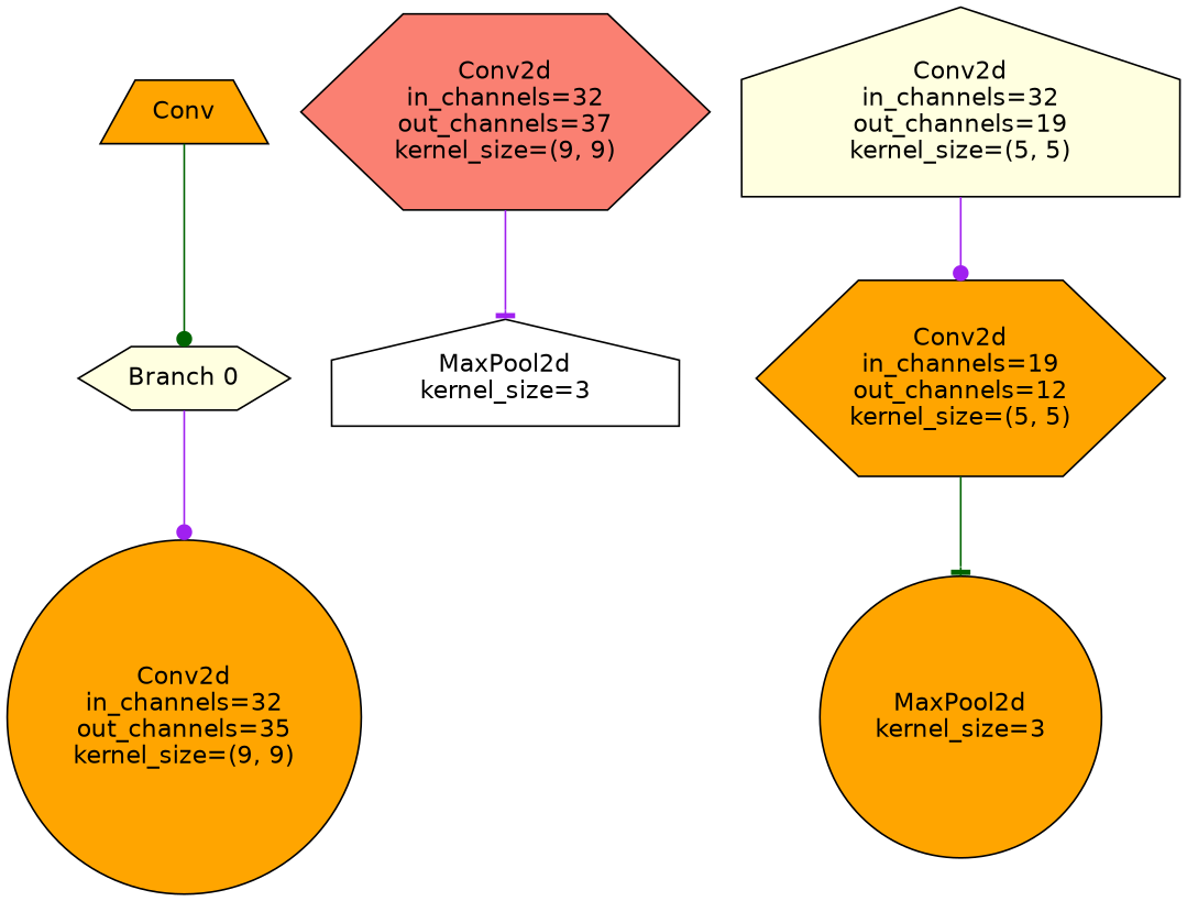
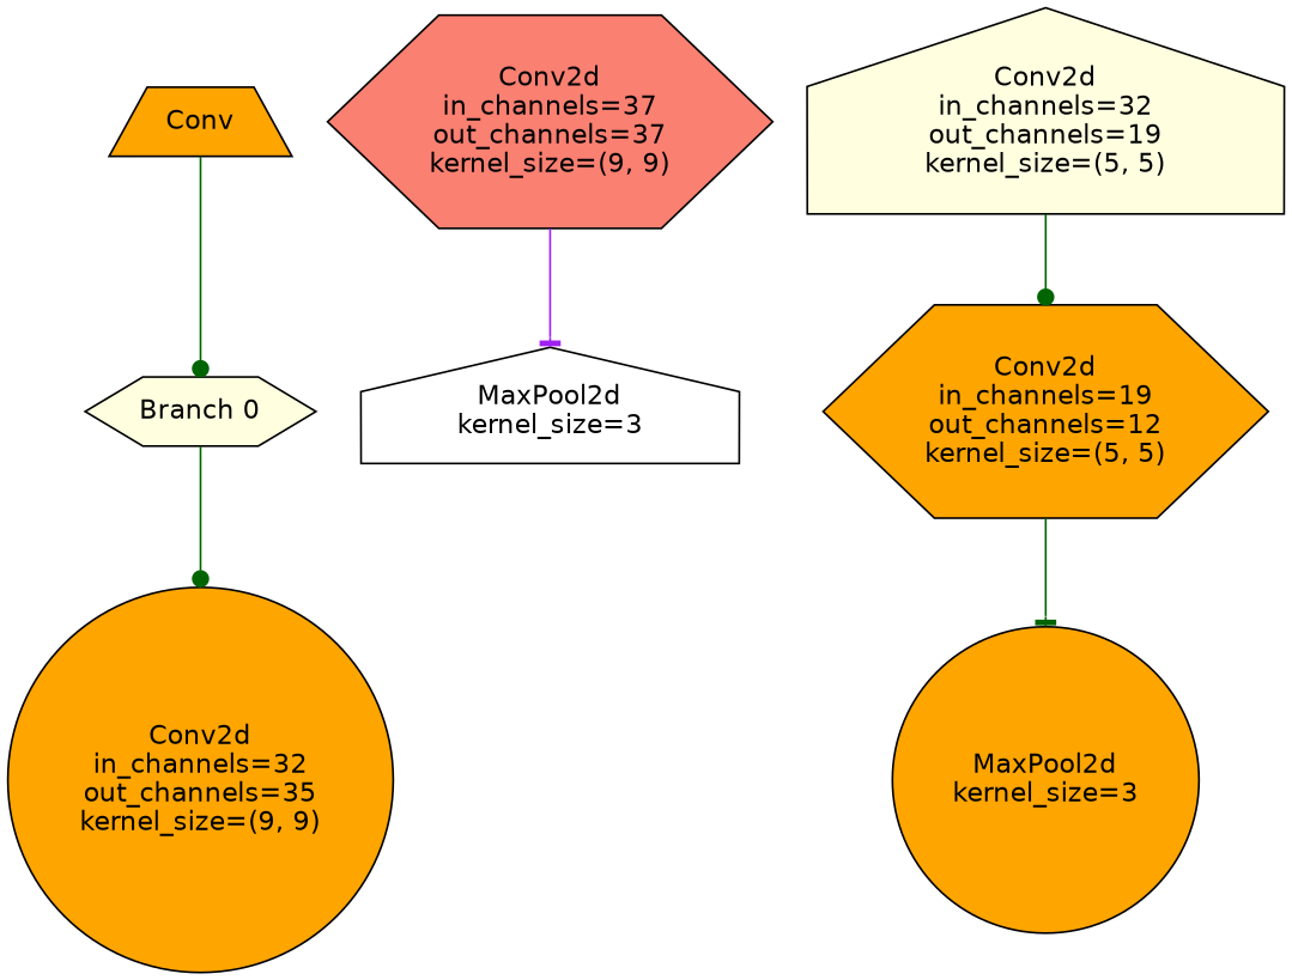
  digraph {
    fontname="DejaVu Sans"
    node [fillcolor=orange fontname="DejaVu Sans" shape=hexagon style=filled]
    edge [arrowhead=dot color=darkgreen fontname="DejaVu Sans"]
    n1 [label=Conv shape=trapezium]
    n2 [fillcolor=lightyellow label="Branch 0"]
    n3 [label="Conv2d\nin_channels=32\nout_channels=35\nkernel_size=(9, 9)" shape=circle]
-   n4 [fillcolor=salmon label="Conv2d\nin_channels=32\nout_channels=37\nkernel_size=(9, 9)"]
+   n4 [fillcolor=salmon label="Conv2d\nin_channels=37\nout_channels=37\nkernel_size=(9, 9)"]
    n5 [fillcolor=white label="MaxPool2d\nkernel_size=3" shape=house]
    n6 [fillcolor=lightyellow label="Conv2d\nin_channels=32\nout_channels=19\nkernel_size=(5, 5)" shape=house]
    n7 [label="Conv2d\nin_channels=19\nout_channels=12\nkernel_size=(5, 5)"]
    n8 [label="MaxPool2d\nkernel_size=3" shape=circle]
    n1 -> n2
-   n2 -> n3 [color=purple]
+   n2 -> n3
    n4 -> n5 [arrowhead=tee color=purple]
-   n6 -> n7 [color=purple]
+   n6 -> n7
    n7 -> n8 [arrowhead=tee]
  }
